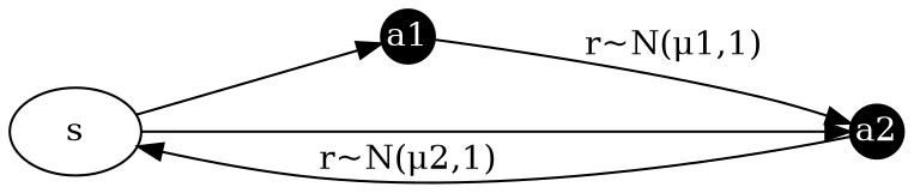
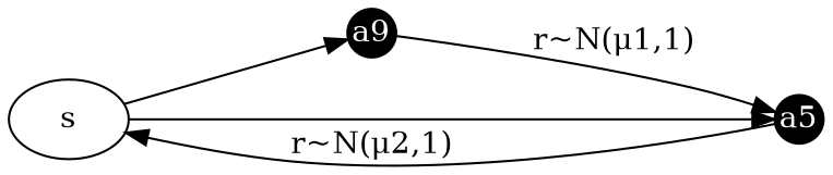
  digraph {
    nodestep=5.0
    rankdir=LR
    ranksep=1.0
    node [fillcolor=black fixedsize=true fontcolor=white shape=circle style=filled]
    n1 [label=s fillcolor="" fixedsize="" fontcolor="" shape="" style=""]
-   n2 [label=a1 width=0.3]
-   n3 [label=a2 width=0.3]
+   n2 [label=a9 width=0.3]
+   n3 [label=a5 width=0.3]
    n1 -> n2
    n1 -> n3
    n2 -> n3 [label="r~N(μ1,1)"]
    n3 -> n1 [label="r~N(μ2,1)"]
  }
